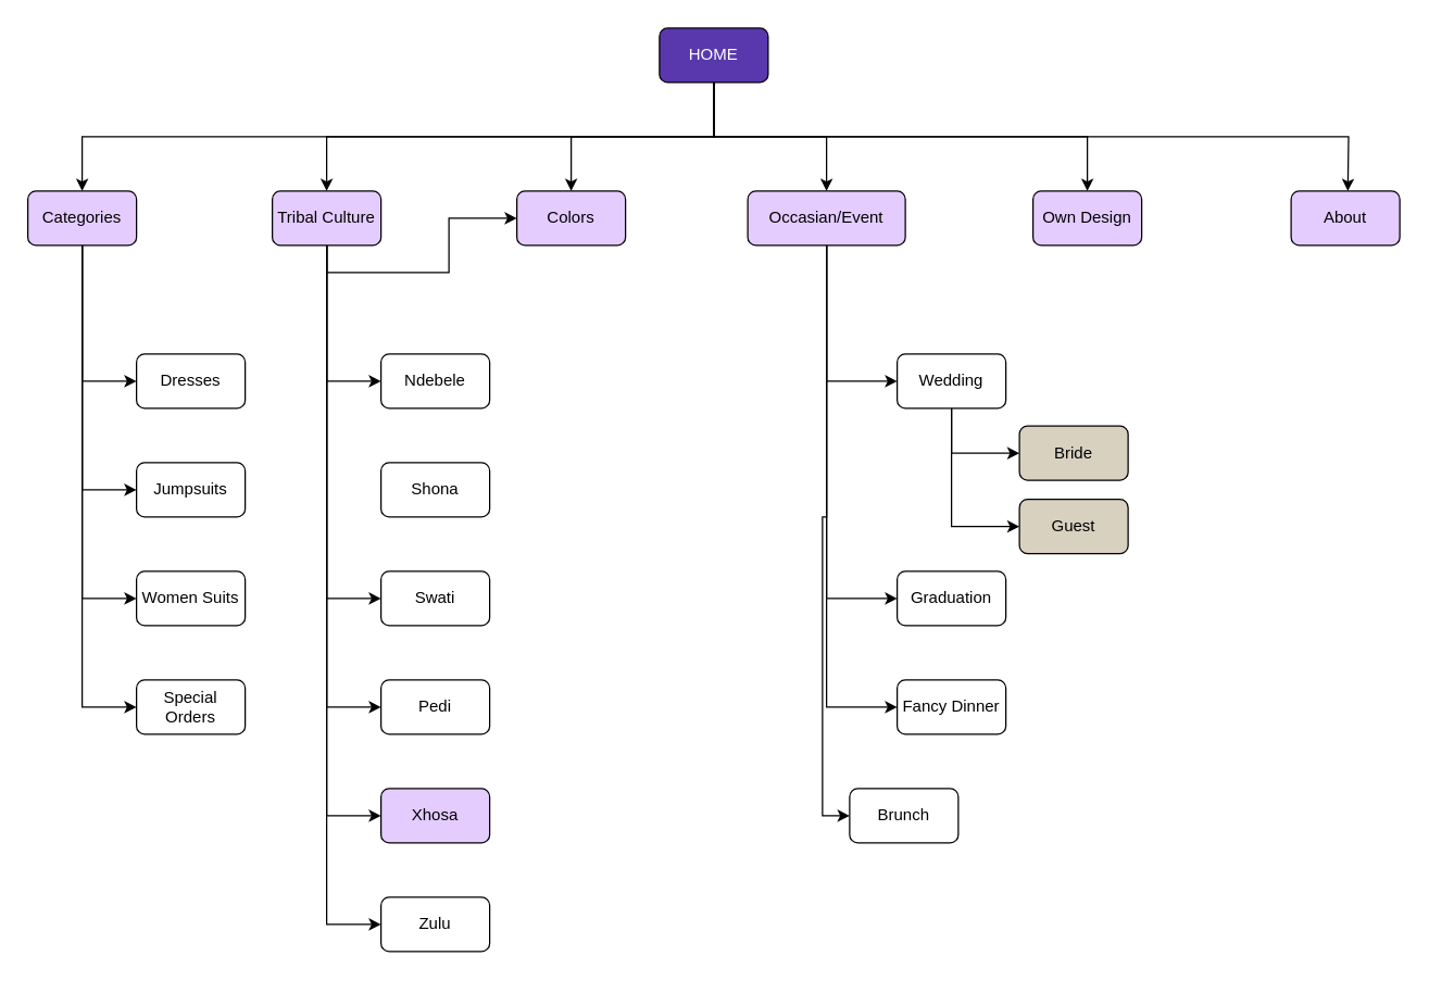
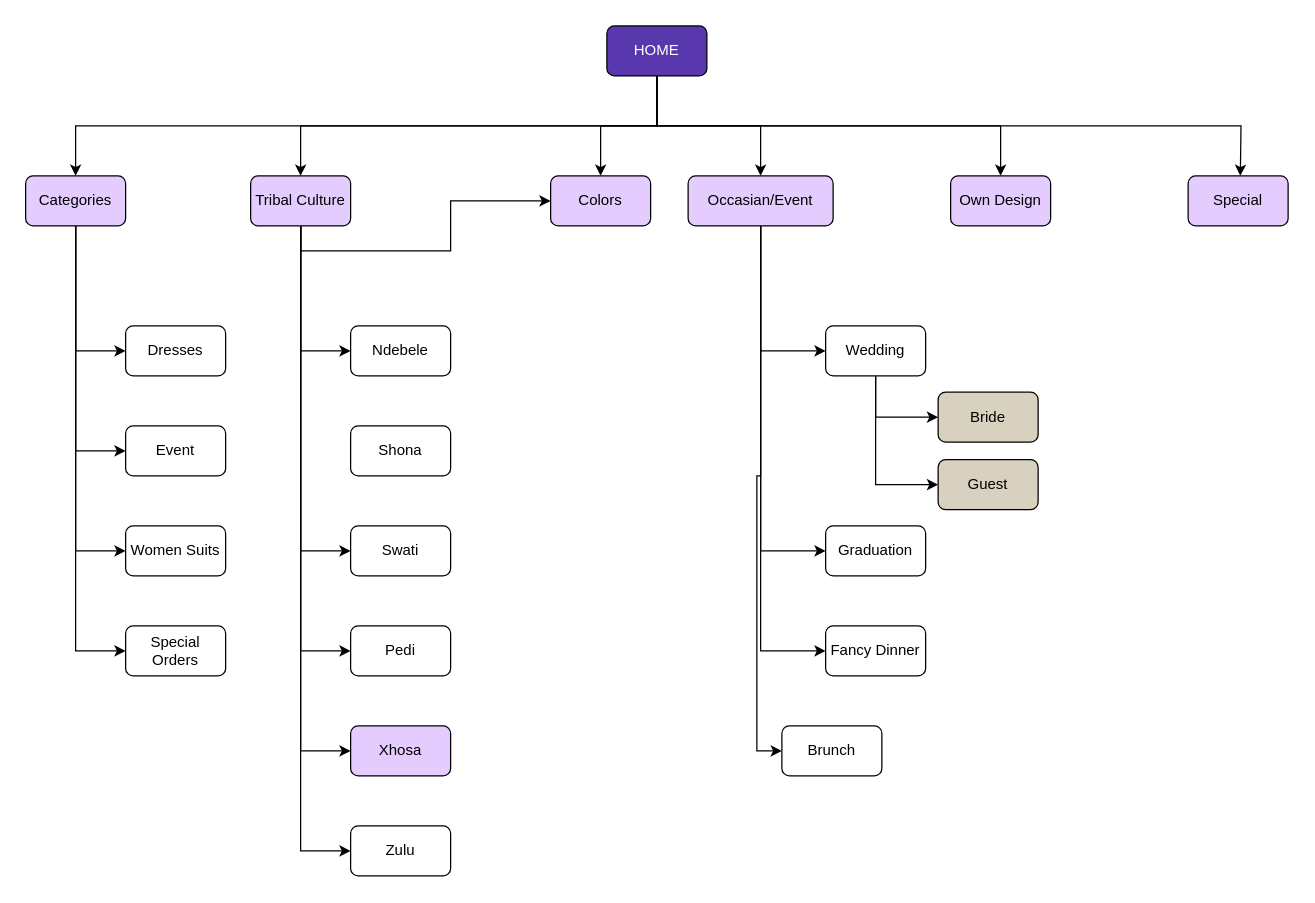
  <mxCell id="0" />
  <mxCell id="1" parent="0" />
  <mxCell id="2" style="edgeStyle=orthogonalEdgeStyle;rounded=0;orthogonalLoop=1;jettySize=auto;html=1;exitX=0.5;exitY=1;exitDx=0;exitDy=0;entryX=0.5;entryY=0;entryDx=0;entryDy=0;" parent="1" source="8" target="13" edge="1"><mxGeometry relative="1" as="geometry" /></mxCell>
  <mxCell id="3" style="edgeStyle=orthogonalEdgeStyle;rounded=0;orthogonalLoop=1;jettySize=auto;html=1;exitX=0.5;exitY=1;exitDx=0;exitDy=0;entryX=0.5;entryY=0;entryDx=0;entryDy=0;" parent="1" source="8" target="26" edge="1"><mxGeometry relative="1" as="geometry" /></mxCell>
  <mxCell id="4" style="edgeStyle=orthogonalEdgeStyle;rounded=0;orthogonalLoop=1;jettySize=auto;html=1;exitX=0.5;exitY=1;exitDx=0;exitDy=0;entryX=0.5;entryY=0;entryDx=0;entryDy=0;" parent="1" source="8" target="28" edge="1"><mxGeometry relative="1" as="geometry" /></mxCell>
  <mxCell id="5" style="edgeStyle=orthogonalEdgeStyle;rounded=0;orthogonalLoop=1;jettySize=auto;html=1;exitX=0.5;exitY=1;exitDx=0;exitDy=0;entryX=0.5;entryY=0;entryDx=0;entryDy=0;" parent="1" source="8" target="27" edge="1"><mxGeometry relative="1" as="geometry" /></mxCell>
  <mxCell id="6" style="edgeStyle=orthogonalEdgeStyle;rounded=0;orthogonalLoop=1;jettySize=auto;html=1;exitX=0.5;exitY=1;exitDx=0;exitDy=0;entryX=0.5;entryY=0;entryDx=0;entryDy=0;" parent="1" source="8" target="18" edge="1"><mxGeometry relative="1" as="geometry" /></mxCell>
  <mxCell id="7" style="edgeStyle=orthogonalEdgeStyle;rounded=0;orthogonalLoop=1;jettySize=auto;html=1;exitX=0.5;exitY=1;exitDx=0;exitDy=0;" edge="1" parent="1" source="8"><mxGeometry relative="1" as="geometry"><mxPoint x="991.765" y="140" as="targetPoint" /></mxGeometry></mxCell>
  <mxCell id="8" value="&lt;font color=&quot;#ffffff&quot;&gt;HOME&lt;/font&gt;" style="rounded=1;whiteSpace=wrap;html=1;fillColor=#5938AD;" parent="1" vertex="1"><mxGeometry x="485" y="20" width="80" height="40" as="geometry" /></mxCell>
  <mxCell id="9" style="edgeStyle=orthogonalEdgeStyle;rounded=0;orthogonalLoop=1;jettySize=auto;html=1;exitX=0.5;exitY=1;exitDx=0;exitDy=0;entryX=0;entryY=0.5;entryDx=0;entryDy=0;" parent="1" source="13" target="29" edge="1"><mxGeometry relative="1" as="geometry" /></mxCell>
  <mxCell id="10" style="edgeStyle=orthogonalEdgeStyle;rounded=0;orthogonalLoop=1;jettySize=auto;html=1;exitX=0.5;exitY=1;exitDx=0;exitDy=0;entryX=0;entryY=0.5;entryDx=0;entryDy=0;" parent="1" source="13" target="19" edge="1"><mxGeometry relative="1" as="geometry" /></mxCell>
  <mxCell id="11" style="edgeStyle=orthogonalEdgeStyle;rounded=0;orthogonalLoop=1;jettySize=auto;html=1;exitX=0.5;exitY=1;exitDx=0;exitDy=0;entryX=0;entryY=0.5;entryDx=0;entryDy=0;" parent="1" source="13" target="30" edge="1"><mxGeometry relative="1" as="geometry" /></mxCell>
  <mxCell id="12" style="edgeStyle=orthogonalEdgeStyle;rounded=0;orthogonalLoop=1;jettySize=auto;html=1;exitX=0.5;exitY=1;exitDx=0;exitDy=0;entryX=0;entryY=0.5;entryDx=0;entryDy=0;" parent="1" source="13" target="31" edge="1"><mxGeometry relative="1" as="geometry" /></mxCell>
  <mxCell id="13" value="Categories" style="rounded=1;whiteSpace=wrap;html=1;fillColor=#E5CCFF;" parent="1" vertex="1"><mxGeometry x="20" y="140" width="80" height="40" as="geometry" /></mxCell>
  <mxCell id="14" style="edgeStyle=orthogonalEdgeStyle;rounded=0;orthogonalLoop=1;jettySize=auto;html=1;entryX=0;entryY=0.5;entryDx=0;entryDy=0;" edge="1" parent="1" source="18" target="41"><mxGeometry relative="1" as="geometry" /></mxCell>
  <mxCell id="15" style="edgeStyle=orthogonalEdgeStyle;rounded=0;orthogonalLoop=1;jettySize=auto;html=1;entryX=0;entryY=0.5;entryDx=0;entryDy=0;" edge="1" parent="1" source="18" target="42"><mxGeometry relative="1" as="geometry" /></mxCell>
  <mxCell id="16" style="edgeStyle=orthogonalEdgeStyle;rounded=0;orthogonalLoop=1;jettySize=auto;html=1;entryX=0;entryY=0.5;entryDx=0;entryDy=0;" edge="1" parent="1" source="18" target="45"><mxGeometry relative="1" as="geometry" /></mxCell>
  <mxCell id="17" style="edgeStyle=orthogonalEdgeStyle;rounded=0;orthogonalLoop=1;jettySize=auto;html=1;entryX=0;entryY=0.5;entryDx=0;entryDy=0;" edge="1" parent="1" source="18" target="46"><mxGeometry relative="1" as="geometry" /></mxCell>
  <mxCell id="18" value="Occasian/Event" style="rounded=1;whiteSpace=wrap;html=1;fillColor=#E5CCFF;" parent="1" vertex="1"><mxGeometry x="550" y="140" width="116" height="40" as="geometry" /></mxCell>
  <mxCell id="19" value="Women Suits" style="rounded=1;whiteSpace=wrap;html=1;" parent="1" vertex="1"><mxGeometry x="100" y="420" width="80" height="40" as="geometry" /></mxCell>
  <mxCell id="20" style="edgeStyle=orthogonalEdgeStyle;rounded=0;orthogonalLoop=1;jettySize=auto;html=1;exitX=0.5;exitY=1;exitDx=0;exitDy=0;" parent="1" source="26" target="27" edge="1"><mxGeometry relative="1" as="geometry" /></mxCell>
  <mxCell id="21" style="edgeStyle=orthogonalEdgeStyle;rounded=0;orthogonalLoop=1;jettySize=auto;html=1;exitX=0.5;exitY=1;exitDx=0;exitDy=0;entryX=0;entryY=0.5;entryDx=0;entryDy=0;" parent="1" source="26" target="32" edge="1"><mxGeometry relative="1" as="geometry" /></mxCell>
  <mxCell id="22" style="edgeStyle=orthogonalEdgeStyle;rounded=0;orthogonalLoop=1;jettySize=auto;html=1;entryX=0;entryY=0.5;entryDx=0;entryDy=0;" edge="1" parent="1" source="26" target="35"><mxGeometry relative="1" as="geometry"><mxPoint x="240" y="420" as="targetPoint" /></mxGeometry></mxCell>
  <mxCell id="23" style="edgeStyle=orthogonalEdgeStyle;rounded=0;orthogonalLoop=1;jettySize=auto;html=1;entryX=0;entryY=0.5;entryDx=0;entryDy=0;" edge="1" parent="1" source="26" target="36"><mxGeometry relative="1" as="geometry" /></mxCell>
  <mxCell id="24" style="edgeStyle=orthogonalEdgeStyle;rounded=0;orthogonalLoop=1;jettySize=auto;html=1;exitX=0.5;exitY=1;exitDx=0;exitDy=0;entryX=0;entryY=0.5;entryDx=0;entryDy=0;" edge="1" parent="1" source="26" target="37"><mxGeometry relative="1" as="geometry" /></mxCell>
  <mxCell id="25" style="edgeStyle=orthogonalEdgeStyle;rounded=0;orthogonalLoop=1;jettySize=auto;html=1;entryX=0;entryY=0.5;entryDx=0;entryDy=0;" edge="1" parent="1" source="26" target="38"><mxGeometry relative="1" as="geometry" /></mxCell>
  <mxCell id="26" value="Tribal Culture" style="rounded=1;whiteSpace=wrap;html=1;fillColor=#E5CCFF;" parent="1" vertex="1"><mxGeometry x="200" y="140" width="80" height="40" as="geometry" /></mxCell>
- <mxCell id="27" value="Colors" style="rounded=1;whiteSpace=wrap;html=1;fillColor=#E5CCFF;" parent="1" vertex="1"><mxGeometry x="380" y="140" width="80" height="40" as="geometry" /></mxCell>
+ <mxCell id="27" value="Colors" style="rounded=1;whiteSpace=wrap;html=1;fillColor=#E5CCFF;" parent="1" vertex="1"><mxGeometry x="440" y="140" width="80" height="40" as="geometry" /></mxCell>
  <mxCell id="28" value="Own Design" style="rounded=1;whiteSpace=wrap;html=1;fillColor=#E5CCFF;" parent="1" vertex="1"><mxGeometry x="760" y="140" width="80" height="40" as="geometry" /></mxCell>
  <mxCell id="29" value="Special Orders" style="rounded=1;whiteSpace=wrap;html=1;" parent="1" vertex="1"><mxGeometry x="100" y="500" width="80" height="40" as="geometry" /></mxCell>
  <mxCell id="30" value="Dresses" style="rounded=1;whiteSpace=wrap;html=1;" parent="1" vertex="1"><mxGeometry x="100" y="260" width="80" height="40" as="geometry" /></mxCell>
- <mxCell id="31" value="Jumpsuits" style="rounded=1;whiteSpace=wrap;html=1;" parent="1" vertex="1"><mxGeometry x="100" y="340" width="80" height="40" as="geometry" /></mxCell>
+ <mxCell id="31" value="Event" style="rounded=1;whiteSpace=wrap;html=1;" parent="1" vertex="1"><mxGeometry x="100" y="340" width="80" height="40" as="geometry" /></mxCell>
  <mxCell id="32" value="Ndebele" style="rounded=1;whiteSpace=wrap;html=1;" parent="1" vertex="1"><mxGeometry x="280" y="260" width="80" height="40" as="geometry" /></mxCell>
  <mxCell id="33" value="Shona" style="rounded=1;whiteSpace=wrap;html=1;" parent="1" vertex="1"><mxGeometry x="280" y="340" width="80" height="40" as="geometry" /></mxCell>
- <mxCell id="34" value="About" style="rounded=1;whiteSpace=wrap;html=1;fillColor=#E5CCFF;" vertex="1" parent="1"><mxGeometry x="950" y="140" width="80" height="40" as="geometry" /></mxCell>
+ <mxCell id="34" value="Special" style="rounded=1;whiteSpace=wrap;html=1;fillColor=#E5CCFF;" vertex="1" parent="1"><mxGeometry x="950" y="140" width="80" height="40" as="geometry" /></mxCell>
  <mxCell id="35" value="Swati" style="rounded=1;whiteSpace=wrap;html=1;" vertex="1" parent="1"><mxGeometry x="280" y="420" width="80" height="40" as="geometry" /></mxCell>
  <mxCell id="36" value="Pedi" style="rounded=1;whiteSpace=wrap;html=1;" vertex="1" parent="1"><mxGeometry x="280" y="500" width="80" height="40" as="geometry" /></mxCell>
  <mxCell id="37" value="Xhosa" style="rounded=1;whiteSpace=wrap;html=1;fillColor=#e5ccff;" vertex="1" parent="1"><mxGeometry x="280" y="580" width="80" height="40" as="geometry" /></mxCell>
  <mxCell id="38" value="Zulu" style="rounded=1;whiteSpace=wrap;html=1;" vertex="1" parent="1"><mxGeometry x="280" y="660" width="80" height="40" as="geometry" /></mxCell>
  <mxCell id="39" style="edgeStyle=orthogonalEdgeStyle;rounded=0;orthogonalLoop=1;jettySize=auto;html=1;exitX=0.5;exitY=1;exitDx=0;exitDy=0;entryX=0;entryY=0.5;entryDx=0;entryDy=0;" edge="1" parent="1" source="41" target="43"><mxGeometry relative="1" as="geometry" /></mxCell>
  <mxCell id="40" style="edgeStyle=orthogonalEdgeStyle;rounded=0;orthogonalLoop=1;jettySize=auto;html=1;entryX=0;entryY=0.5;entryDx=0;entryDy=0;" edge="1" parent="1" source="41" target="44"><mxGeometry relative="1" as="geometry"><Array as="points"><mxPoint x="700" y="387" /></Array></mxGeometry></mxCell>
  <mxCell id="41" value="Wedding" style="rounded=1;whiteSpace=wrap;html=1;" vertex="1" parent="1"><mxGeometry x="660" y="260" width="80" height="40" as="geometry" /></mxCell>
  <mxCell id="42" value="Graduation" style="rounded=1;whiteSpace=wrap;html=1;" vertex="1" parent="1"><mxGeometry x="660" y="420" width="80" height="40" as="geometry" /></mxCell>
  <mxCell id="43" value="Bride" style="rounded=1;whiteSpace=wrap;html=1;fillColor=#D9D1C0;" vertex="1" parent="1"><mxGeometry x="750" y="313" width="80" height="40" as="geometry" /></mxCell>
  <mxCell id="44" value="Guest" style="rounded=1;whiteSpace=wrap;html=1;fillColor=#D9D1C0;" vertex="1" parent="1"><mxGeometry x="750" y="367" width="80" height="40" as="geometry" /></mxCell>
  <mxCell id="45" value="Fancy Dinner" style="rounded=1;whiteSpace=wrap;html=1;" vertex="1" parent="1"><mxGeometry x="660" y="500" width="80" height="40" as="geometry" /></mxCell>
  <mxCell id="46" value="Brunch" style="rounded=1;whiteSpace=wrap;html=1;" vertex="1" parent="1"><mxGeometry x="625" y="580" width="80" height="40" as="geometry" /></mxCell>
